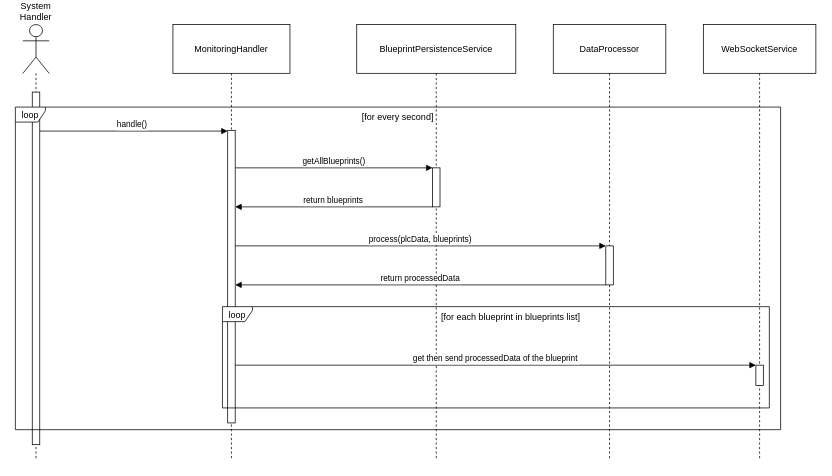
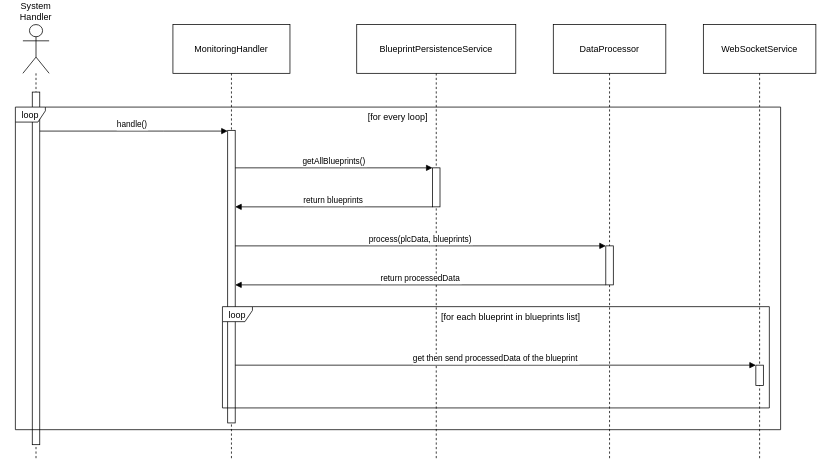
  <mxCell id="0" />
  <mxCell id="1" parent="0" />
  <mxCell id="2" value="System Handler" style="shape=umlLifeline;perimeter=lifelinePerimeter;whiteSpace=wrap;container=1;dropTarget=0;collapsible=0;recursiveResize=0;outlineConnect=0;portConstraint=eastwest;newEdgeStyle={&quot;edgeStyle&quot;:&quot;elbowEdgeStyle&quot;,&quot;elbow&quot;:&quot;vertical&quot;,&quot;curved&quot;:0,&quot;rounded&quot;:0};participant=umlActor;verticalAlign=bottom;labelPosition=center;verticalLabelPosition=top;align=center;size=65;" parent="1" vertex="1"><mxGeometry x="30" y="20" width="35" height="580" as="geometry" /></mxCell>
  <mxCell id="3" value="MonitoringHandler" style="shape=umlLifeline;perimeter=lifelinePerimeter;whiteSpace=wrap;container=1;dropTarget=0;collapsible=0;recursiveResize=0;outlineConnect=0;portConstraint=eastwest;newEdgeStyle={&quot;edgeStyle&quot;:&quot;elbowEdgeStyle&quot;,&quot;elbow&quot;:&quot;vertical&quot;,&quot;curved&quot;:0,&quot;rounded&quot;:0};size=65;" parent="1" vertex="1"><mxGeometry x="230" y="20" width="156" height="580" as="geometry" /></mxCell>
  <mxCell id="4" value="" style="points=[];perimeter=orthogonalPerimeter;outlineConnect=0;targetShapes=umlLifeline;portConstraint=eastwest;newEdgeStyle={&quot;edgeStyle&quot;:&quot;elbowEdgeStyle&quot;,&quot;elbow&quot;:&quot;vertical&quot;,&quot;curved&quot;:0,&quot;rounded&quot;:0}" parent="3" vertex="1"><mxGeometry x="73" y="141" width="10" height="390" as="geometry" /></mxCell>
  <mxCell id="5" value="BlueprintPersistenceService" style="shape=umlLifeline;perimeter=lifelinePerimeter;whiteSpace=wrap;container=1;dropTarget=0;collapsible=0;recursiveResize=0;outlineConnect=0;portConstraint=eastwest;newEdgeStyle={&quot;edgeStyle&quot;:&quot;elbowEdgeStyle&quot;,&quot;elbow&quot;:&quot;vertical&quot;,&quot;curved&quot;:0,&quot;rounded&quot;:0};size=65;" parent="1" vertex="1"><mxGeometry x="475" y="20" width="212" height="580" as="geometry" /></mxCell>
  <mxCell id="6" value="" style="points=[];perimeter=orthogonalPerimeter;outlineConnect=0;targetShapes=umlLifeline;portConstraint=eastwest;newEdgeStyle={&quot;edgeStyle&quot;:&quot;elbowEdgeStyle&quot;,&quot;elbow&quot;:&quot;vertical&quot;,&quot;curved&quot;:0,&quot;rounded&quot;:0}" parent="5" vertex="1"><mxGeometry x="101" y="191" width="10" height="52" as="geometry" /></mxCell>
  <mxCell id="7" value="DataProcessor" style="shape=umlLifeline;perimeter=lifelinePerimeter;whiteSpace=wrap;container=1;dropTarget=0;collapsible=0;recursiveResize=0;outlineConnect=0;portConstraint=eastwest;newEdgeStyle={&quot;edgeStyle&quot;:&quot;elbowEdgeStyle&quot;,&quot;elbow&quot;:&quot;vertical&quot;,&quot;curved&quot;:0,&quot;rounded&quot;:0};size=65;" parent="1" vertex="1"><mxGeometry x="737" y="20" width="150" height="580" as="geometry" /></mxCell>
  <mxCell id="8" value="" style="points=[];perimeter=orthogonalPerimeter;outlineConnect=0;targetShapes=umlLifeline;portConstraint=eastwest;newEdgeStyle={&quot;edgeStyle&quot;:&quot;elbowEdgeStyle&quot;,&quot;elbow&quot;:&quot;vertical&quot;,&quot;curved&quot;:0,&quot;rounded&quot;:0}" parent="7" vertex="1"><mxGeometry x="70" y="295" width="10" height="52" as="geometry" /></mxCell>
  <mxCell id="9" value="WebSocketService" style="shape=umlLifeline;perimeter=lifelinePerimeter;whiteSpace=wrap;container=1;dropTarget=0;collapsible=0;recursiveResize=0;outlineConnect=0;portConstraint=eastwest;newEdgeStyle={&quot;edgeStyle&quot;:&quot;elbowEdgeStyle&quot;,&quot;elbow&quot;:&quot;vertical&quot;,&quot;curved&quot;:0,&quot;rounded&quot;:0};size=65;" parent="1" vertex="1"><mxGeometry x="937" y="20" width="150" height="580" as="geometry" /></mxCell>
  <mxCell id="10" value="loop" style="shape=umlFrame;pointerEvents=0;dropTarget=0;strokeColor=#000000;height=20;width=40" parent="1" vertex="1"><mxGeometry x="296" y="396" width="729" height="135" as="geometry" /></mxCell>
  <mxCell id="11" value="[for each blueprint in blueprints list]" style="text;strokeColor=none;fillColor=none;align=center;verticalAlign=middle;whiteSpace=wrap;" parent="10" vertex="1"><mxGeometry x="40" width="689" height="27.551" as="geometry" /></mxCell>
  <mxCell id="12" value="handle()" style="verticalAlign=bottom;endArrow=block;edgeStyle=elbowEdgeStyle;elbow=vertical;curved=0;rounded=0;" parent="1" edge="1"><mxGeometry x="0.003" relative="1" as="geometry"><Array as="points"><mxPoint x="217" y="162" /></Array><mxPoint x="47.867" y="162" as="sourcePoint" /><mxPoint x="303" y="162" as="targetPoint" /><mxPoint as="offset" /></mxGeometry></mxCell>
  <mxCell id="13" value="getAllBlueprints()" style="verticalAlign=bottom;endArrow=block;edgeStyle=elbowEdgeStyle;elbow=vertical;curved=0;rounded=0;" parent="1" target="6" edge="1"><mxGeometry x="0.001" relative="1" as="geometry"><Array as="points"><mxPoint x="457" y="211" /></Array><mxPoint as="offset" /><mxPoint x="313" y="211" as="sourcePoint" /></mxGeometry></mxCell>
  <mxCell id="14" value="return blueprints" style="verticalAlign=bottom;endArrow=block;edgeStyle=elbowEdgeStyle;elbow=vertical;curved=0;rounded=0;" parent="1" source="6" edge="1"><mxGeometry x="0.001" relative="1" as="geometry"><Array as="points"><mxPoint x="455" y="263" /></Array><mxPoint as="offset" /><mxPoint x="313" y="263" as="targetPoint" /></mxGeometry></mxCell>
  <mxCell id="15" value="process(plcData, blueprints)" style="verticalAlign=bottom;endArrow=block;edgeStyle=elbowEdgeStyle;elbow=vertical;curved=0;rounded=0;" parent="1" target="8" edge="1"><mxGeometry relative="1" as="geometry"><Array as="points"><mxPoint x="573" y="315" /></Array><mxPoint x="313" y="315" as="sourcePoint" /></mxGeometry></mxCell>
  <mxCell id="16" value="return processedData" style="verticalAlign=bottom;endArrow=block;edgeStyle=elbowEdgeStyle;elbow=vertical;curved=0;rounded=0;" parent="1" source="8" edge="1"><mxGeometry relative="1" as="geometry"><Array as="points"><mxPoint x="570" y="367" /></Array><mxPoint x="313" y="367" as="targetPoint" /></mxGeometry></mxCell>
  <mxCell id="17" value="get then send processedData of the blueprint" style="verticalAlign=bottom;endArrow=block;edgeStyle=elbowEdgeStyle;elbow=vertical;curved=0;rounded=0;" parent="1" edge="1"><mxGeometry relative="1" as="geometry"><Array as="points"><mxPoint x="673" y="474" /></Array><mxPoint x="313" y="474" as="sourcePoint" /><mxPoint x="1007" y="474" as="targetPoint" /></mxGeometry></mxCell>
  <mxCell id="18" value="" style="points=[];perimeter=orthogonalPerimeter;outlineConnect=0;targetShapes=umlLifeline;portConstraint=eastwest;newEdgeStyle={&quot;edgeStyle&quot;:&quot;elbowEdgeStyle&quot;,&quot;elbow&quot;:&quot;vertical&quot;,&quot;curved&quot;:0,&quot;rounded&quot;:0}" parent="1" vertex="1"><mxGeometry x="1007" y="474" width="10" height="27" as="geometry" /></mxCell>
  <mxCell id="19" value="" style="points=[];perimeter=orthogonalPerimeter;outlineConnect=0;targetShapes=umlLifeline;portConstraint=eastwest;newEdgeStyle={&quot;edgeStyle&quot;:&quot;elbowEdgeStyle&quot;,&quot;elbow&quot;:&quot;vertical&quot;,&quot;curved&quot;:0,&quot;rounded&quot;:0}" vertex="1" parent="1"><mxGeometry x="42.5" y="110" width="10" height="470" as="geometry" /></mxCell>
  <mxCell id="20" value="" style="group" vertex="1" connectable="0" parent="1"><mxGeometry x="20" y="130" width="1020" height="430" as="geometry" /></mxCell>
  <mxCell id="21" value="loop" style="shape=umlFrame;pointerEvents=0;dropTarget=0;strokeColor=#000000;height=20;width=40;movable=1;resizable=1;rotatable=1;deletable=1;editable=1;locked=0;connectable=1;" vertex="1" parent="20"><mxGeometry width="1020" height="430" as="geometry" /></mxCell>
- <mxCell id="22" value="[for every second]" style="text;strokeColor=none;fillColor=none;align=center;verticalAlign=middle;whiteSpace=wrap;movable=1;resizable=1;rotatable=1;deletable=1;editable=1;locked=0;connectable=1;" vertex="1" parent="20"><mxGeometry width="1020" height="27.55" as="geometry" /></mxCell>
+ <mxCell id="22" value="[for every loop]" style="text;strokeColor=none;fillColor=none;align=center;verticalAlign=middle;whiteSpace=wrap;movable=1;resizable=1;rotatable=1;deletable=1;editable=1;locked=0;connectable=1;" vertex="1" parent="20"><mxGeometry width="1020" height="27.55" as="geometry" /></mxCell>
